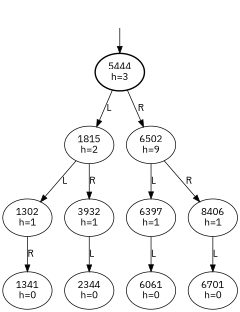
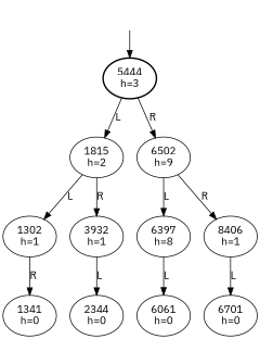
  digraph {
    fontname="IBM Plex Sans"
    node [fontname="IBM Plex Sans"]
    edge [fontname="IBM Plex Sans"]
    Dummy [style=invis]
    n2 [label="5444\nh=3" penwidth=2]
    n3 [label="1815\nh=2"]
    n4 [label="6502\nh=9"]
    n5 [label="1302\nh=1"]
    n6 [label="3932\nh=1"]
-   n7 [label="6397\nh=1"]
+   n7 [label="6397\nh=8"]
    n8 [label="8406\nh=1"]
    n9 [label="1341\nh=0"]
    n10 [label="2344\nh=0"]
    n11 [label="6061\nh=0"]
    n12 [label="6701\nh=0"]
    Dummy -> n2
    n2 -> n3 [label=L]
    n2 -> n4 [label=R]
    n3 -> n5 [label=L]
    n3 -> n6 [label=R]
    n4 -> n7 [label=L]
    n4 -> n8 [label=R]
    n5 -> n9 [label=R]
    n6 -> n10 [label=L]
    n7 -> n11 [label=L]
    n8 -> n12 [label=L]
  }
